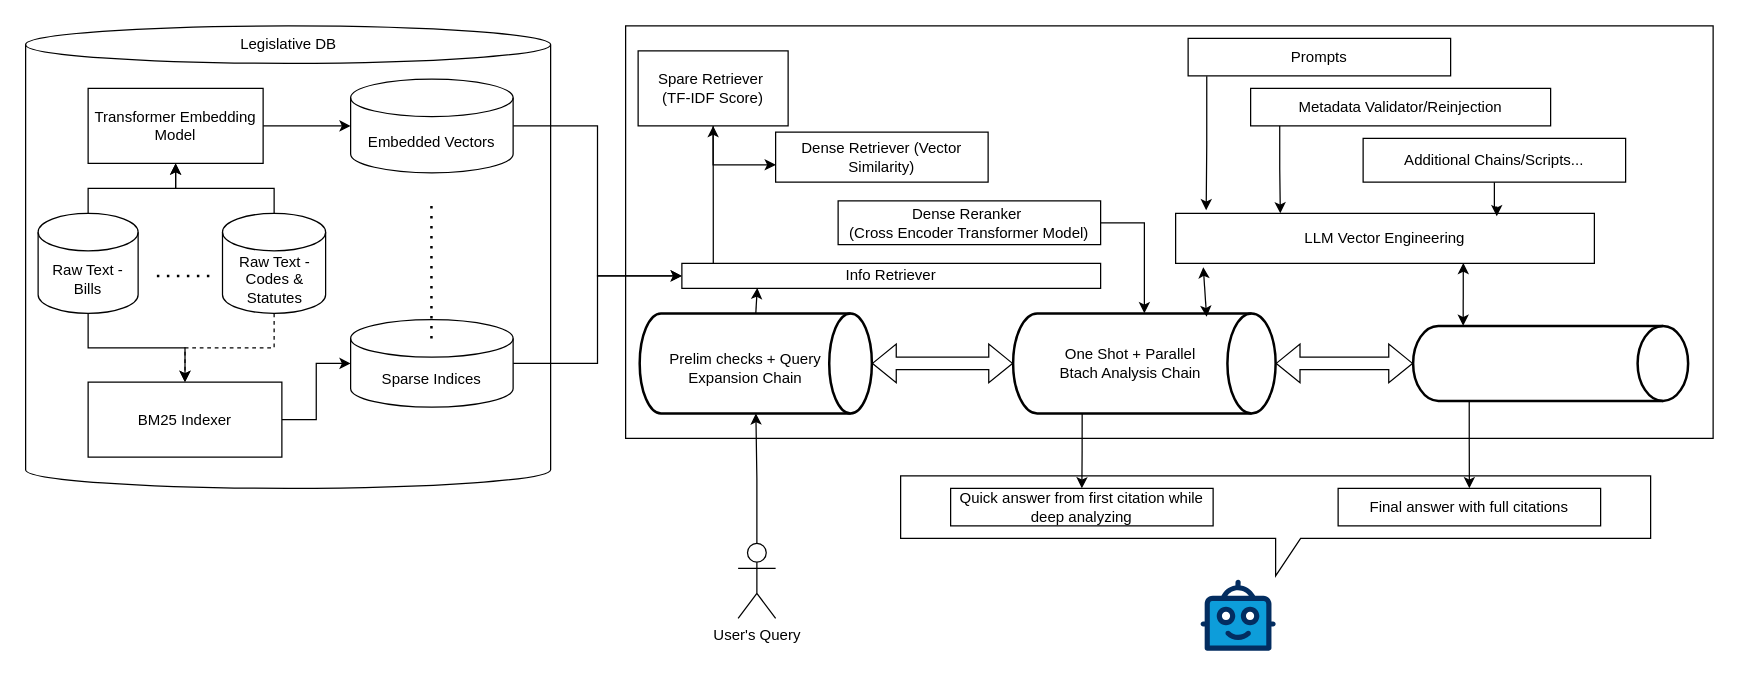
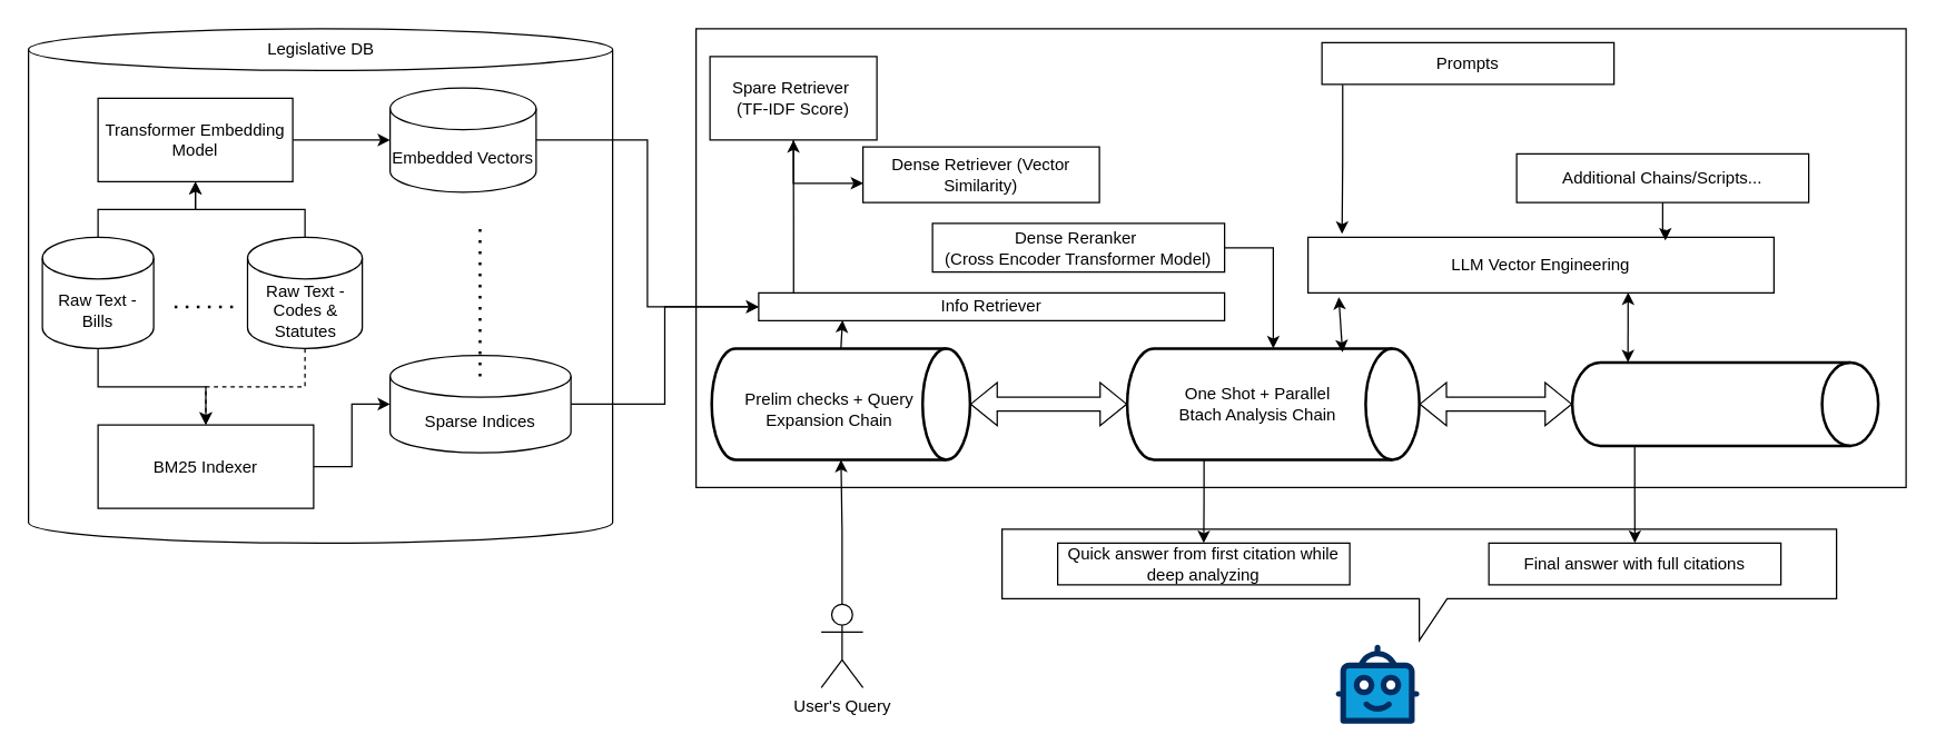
  <mxCell id="0" />
  <mxCell id="1" parent="0" />
  <mxCell id="2" value="" style="shape=callout;whiteSpace=wrap;html=1;perimeter=calloutPerimeter;" vertex="1" parent="1"><mxGeometry x="720" y="380" width="600" height="80" as="geometry" /></mxCell>
  <mxCell id="3" value="" style="rounded=0;whiteSpace=wrap;html=1;" vertex="1" parent="1"><mxGeometry x="500" y="20" width="870" height="330" as="geometry" /></mxCell>
  <mxCell id="4" value="" style="shape=cylinder3;whiteSpace=wrap;html=1;boundedLbl=1;backgroundOutline=1;size=15;" vertex="1" parent="1"><mxGeometry x="20" y="20" width="420" height="370" as="geometry" /></mxCell>
  <mxCell id="5" style="edgeStyle=orthogonalEdgeStyle;rounded=0;orthogonalLoop=1;jettySize=auto;html=1;" edge="1" parent="1" source="7" target="12"><mxGeometry relative="1" as="geometry" /></mxCell>
  <mxCell id="6" style="edgeStyle=orthogonalEdgeStyle;rounded=0;orthogonalLoop=1;jettySize=auto;html=1;" edge="1" parent="1" source="7" target="16"><mxGeometry relative="1" as="geometry" /></mxCell>
  <mxCell id="7" value="Raw Text - Bills" style="shape=cylinder3;whiteSpace=wrap;html=1;boundedLbl=1;backgroundOutline=1;size=15;" vertex="1" parent="1"><mxGeometry x="30" y="170" width="80" height="80" as="geometry" /></mxCell>
  <mxCell id="8" style="edgeStyle=orthogonalEdgeStyle;rounded=0;orthogonalLoop=1;jettySize=auto;html=1;" edge="1" parent="1" source="10" target="12"><mxGeometry relative="1" as="geometry" /></mxCell>
  <mxCell id="9" style="edgeStyle=orthogonalEdgeStyle;rounded=0;orthogonalLoop=1;jettySize=auto;html=1;dashed=1;" edge="1" parent="1" source="10" target="16"><mxGeometry relative="1" as="geometry" /></mxCell>
  <mxCell id="10" value="Raw Text - Codes &amp;amp; Statutes" style="shape=cylinder3;whiteSpace=wrap;html=1;boundedLbl=1;backgroundOutline=1;size=15;" vertex="1" parent="1"><mxGeometry x="177.5" y="170" width="82.5" height="80" as="geometry" /></mxCell>
  <mxCell id="11" style="edgeStyle=orthogonalEdgeStyle;rounded=0;orthogonalLoop=1;jettySize=auto;html=1;" edge="1" parent="1" source="12" target="14"><mxGeometry relative="1" as="geometry" /></mxCell>
  <mxCell id="12" value="Transformer Embedding Model" style="rounded=0;whiteSpace=wrap;html=1;" vertex="1" parent="1"><mxGeometry x="70" y="70" width="140" height="60" as="geometry" /></mxCell>
  <mxCell id="13" style="edgeStyle=orthogonalEdgeStyle;rounded=0;orthogonalLoop=1;jettySize=auto;html=1;entryX=0;entryY=0.5;entryDx=0;entryDy=0;" edge="1" parent="1" source="14" target="24"><mxGeometry relative="1" as="geometry" /></mxCell>
- <mxCell id="14" value="Embedded Vectors" style="shape=cylinder3;whiteSpace=wrap;html=1;boundedLbl=1;backgroundOutline=1;size=15;" vertex="1" parent="1"><mxGeometry x="280" y="62.5" width="130" height="75" as="geometry" /></mxCell>
+ <mxCell id="14" value="Embedded Vectors" style="shape=cylinder3;whiteSpace=wrap;html=1;boundedLbl=1;backgroundOutline=1;size=15;" vertex="1" parent="1"><mxGeometry x="280" y="62.5" width="105" height="75" as="geometry" /></mxCell>
  <mxCell id="15" style="edgeStyle=orthogonalEdgeStyle;rounded=0;orthogonalLoop=1;jettySize=auto;html=1;" edge="1" parent="1" source="16" target="18"><mxGeometry relative="1" as="geometry" /></mxCell>
  <mxCell id="16" value="&lt;div style=&quot;line-height: 100%;&quot;&gt;BM25 Indexer&lt;/div&gt;" style="rounded=0;whiteSpace=wrap;html=1;" vertex="1" parent="1"><mxGeometry x="70" y="305" width="155" height="60" as="geometry" /></mxCell>
  <mxCell id="17" style="edgeStyle=orthogonalEdgeStyle;rounded=0;orthogonalLoop=1;jettySize=auto;html=1;entryX=0;entryY=0.5;entryDx=0;entryDy=0;" edge="1" parent="1" source="18" target="24"><mxGeometry relative="1" as="geometry" /></mxCell>
  <mxCell id="18" value="Sparse Indices" style="shape=cylinder3;whiteSpace=wrap;html=1;boundedLbl=1;backgroundOutline=1;size=15;" vertex="1" parent="1"><mxGeometry x="280" y="255" width="130" height="70" as="geometry" /></mxCell>
  <mxCell id="19" style="edgeStyle=orthogonalEdgeStyle;rounded=0;orthogonalLoop=1;jettySize=auto;html=1;" edge="1" parent="1" source="20" target="30"><mxGeometry relative="1" as="geometry" /></mxCell>
  <mxCell id="20" value="User's Query" style="shape=umlActor;verticalLabelPosition=bottom;verticalAlign=top;html=1;outlineConnect=0;" vertex="1" parent="1"><mxGeometry x="590" y="434" width="30" height="60" as="geometry" /></mxCell>
  <mxCell id="21" value="Legislative DB" style="text;strokeColor=none;align=center;fillColor=none;html=1;verticalAlign=middle;whiteSpace=wrap;rounded=0;" vertex="1" parent="1"><mxGeometry x="142.5" y="20" width="175" height="30" as="geometry" /></mxCell>
  <mxCell id="22" value="" style="endArrow=none;dashed=1;html=1;dashPattern=1 3;strokeWidth=2;rounded=0;" edge="1" parent="1"><mxGeometry width="50" height="50" relative="1" as="geometry"><mxPoint x="125" y="220" as="sourcePoint" /><mxPoint x="170" y="220" as="targetPoint" /></mxGeometry></mxCell>
  <mxCell id="23" style="edgeStyle=orthogonalEdgeStyle;rounded=0;orthogonalLoop=1;jettySize=auto;html=1;exitX=0.075;exitY=0;exitDx=0;exitDy=0;exitPerimeter=0;" edge="1" parent="1" source="24" target="25"><mxGeometry relative="1" as="geometry" /></mxCell>
  <mxCell id="24" value="Info Retriever" style="rounded=0;whiteSpace=wrap;html=1;" vertex="1" parent="1"><mxGeometry x="545" y="210" width="335" height="20" as="geometry" /></mxCell>
  <mxCell id="25" value="&lt;div&gt;Spare Retriever&amp;nbsp;&lt;/div&gt;&lt;div&gt;(TF-IDF Score)&lt;/div&gt;" style="rounded=0;whiteSpace=wrap;html=1;" vertex="1" parent="1"><mxGeometry x="510" y="40" width="120" height="60" as="geometry" /></mxCell>
  <mxCell id="26" value="Dense Retriever (Vector Similarity)" style="rounded=0;whiteSpace=wrap;html=1;" vertex="1" parent="1"><mxGeometry x="620" y="105" width="170" height="40" as="geometry" /></mxCell>
  <mxCell id="27" style="edgeStyle=orthogonalEdgeStyle;rounded=0;orthogonalLoop=1;jettySize=auto;html=1;entryX=0.001;entryY=0.654;entryDx=0;entryDy=0;entryPerimeter=0;" edge="1" parent="1" source="25" target="26"><mxGeometry relative="1" as="geometry" /></mxCell>
  <mxCell id="28" style="edgeStyle=orthogonalEdgeStyle;rounded=0;orthogonalLoop=1;jettySize=auto;html=1;exitX=1;exitY=0.5;exitDx=0;exitDy=0;" edge="1" parent="1" source="29" target="32"><mxGeometry relative="1" as="geometry" /></mxCell>
  <mxCell id="29" value="&lt;div&gt;Dense Reranker&amp;nbsp;&lt;/div&gt;&lt;div&gt;(Cross Encoder Transformer Model)&lt;/div&gt;" style="rounded=0;whiteSpace=wrap;html=1;" vertex="1" parent="1"><mxGeometry x="670" y="160" width="210" height="35" as="geometry" /></mxCell>
  <mxCell id="30" value="" style="strokeWidth=2;html=1;shape=mxgraph.flowchart.direct_data;whiteSpace=wrap;" vertex="1" parent="1"><mxGeometry x="511.25" y="250" width="185.75" height="80" as="geometry" /></mxCell>
  <mxCell id="31" style="edgeStyle=orthogonalEdgeStyle;rounded=0;orthogonalLoop=1;jettySize=auto;html=1;exitX=0.263;exitY=0.987;exitDx=0;exitDy=0;exitPerimeter=0;entryX=0.5;entryY=0;entryDx=0;entryDy=0;" edge="1" parent="1" source="32" target="34"><mxGeometry relative="1" as="geometry" /></mxCell>
  <mxCell id="32" value="" style="strokeWidth=2;html=1;shape=mxgraph.flowchart.direct_data;whiteSpace=wrap;" vertex="1" parent="1"><mxGeometry x="810" y="250" width="210" height="80" as="geometry" /></mxCell>
  <mxCell id="33" value="" style="verticalLabelPosition=bottom;aspect=fixed;html=1;shape=mxgraph.salesforce.bots;" vertex="1" parent="1"><mxGeometry x="960" y="463" width="60" height="57" as="geometry" /></mxCell>
  <mxCell id="34" value="Quick answer from first citation while deep analyzing" style="rounded=0;whiteSpace=wrap;html=1;" vertex="1" parent="1"><mxGeometry x="760" y="390" width="210" height="30" as="geometry" /></mxCell>
  <mxCell id="35" style="edgeStyle=orthogonalEdgeStyle;rounded=0;orthogonalLoop=1;jettySize=auto;html=1;exitX=0.204;exitY=0.999;exitDx=0;exitDy=0;exitPerimeter=0;" edge="1" parent="1" source="36" target="46"><mxGeometry relative="1" as="geometry" /></mxCell>
  <mxCell id="36" value="" style="strokeWidth=2;html=1;shape=mxgraph.flowchart.direct_data;whiteSpace=wrap;" vertex="1" parent="1"><mxGeometry x="1130" y="260" width="220" height="60" as="geometry" /></mxCell>
  <mxCell id="37" value="" style="shape=flexArrow;endArrow=classic;startArrow=classic;html=1;rounded=0;entryX=0;entryY=0.5;entryDx=0;entryDy=0;entryPerimeter=0;exitX=1;exitY=0.5;exitDx=0;exitDy=0;exitPerimeter=0;" edge="1" parent="1" source="30" target="32"><mxGeometry width="100" height="100" relative="1" as="geometry"><mxPoint x="697.5" y="300" as="sourcePoint" /><mxPoint x="797.5" y="200" as="targetPoint" /></mxGeometry></mxCell>
  <mxCell id="38" value="" style="shape=flexArrow;endArrow=classic;startArrow=classic;html=1;rounded=0;entryX=0;entryY=0.5;entryDx=0;entryDy=0;entryPerimeter=0;exitX=1;exitY=0.5;exitDx=0;exitDy=0;exitPerimeter=0;" edge="1" parent="1" source="32" target="36"><mxGeometry width="100" height="100" relative="1" as="geometry"><mxPoint x="1080" y="240" as="sourcePoint" /><mxPoint x="1232" y="240" as="targetPoint" /></mxGeometry></mxCell>
  <mxCell id="39" value="LLM Vector Engineering" style="rounded=0;whiteSpace=wrap;html=1;" vertex="1" parent="1"><mxGeometry x="940" y="170" width="335" height="40" as="geometry" /></mxCell>
  <mxCell id="40" style="edgeStyle=orthogonalEdgeStyle;rounded=0;orthogonalLoop=1;jettySize=auto;html=1;entryX=0.073;entryY=-0.061;entryDx=0;entryDy=0;entryPerimeter=0;exitX=0.071;exitY=1.01;exitDx=0;exitDy=0;exitPerimeter=0;" edge="1" parent="1" source="41" target="39"><mxGeometry relative="1" as="geometry" /></mxCell>
  <mxCell id="41" value="Prompts" style="rounded=0;whiteSpace=wrap;html=1;" vertex="1" parent="1"><mxGeometry x="950" y="30" width="210" height="30" as="geometry" /></mxCell>
- <mxCell id="42" style="edgeStyle=orthogonalEdgeStyle;rounded=0;orthogonalLoop=1;jettySize=auto;html=1;entryX=0.25;entryY=0;entryDx=0;entryDy=0;exitX=0.097;exitY=0.93;exitDx=0;exitDy=0;exitPerimeter=0;" edge="1" parent="1" source="43" target="39"><mxGeometry relative="1" as="geometry"><mxPoint x="1024" y="120" as="sourcePoint" /></mxGeometry></mxCell>
- <mxCell id="43" value="Metadata Validator/Reinjection" style="rounded=0;whiteSpace=wrap;html=1;" vertex="1" parent="1"><mxGeometry x="1000" y="70" width="240" height="30" as="geometry" /></mxCell>
  <mxCell id="44" style="edgeStyle=orthogonalEdgeStyle;rounded=0;orthogonalLoop=1;jettySize=auto;html=1;entryX=0.767;entryY=0.059;entryDx=0;entryDy=0;entryPerimeter=0;" edge="1" parent="1" source="45" target="39"><mxGeometry relative="1" as="geometry" /></mxCell>
  <mxCell id="45" value="Additional Chains/Scripts..." style="rounded=0;whiteSpace=wrap;html=1;" vertex="1" parent="1"><mxGeometry x="1090" y="110" width="210" height="35" as="geometry" /></mxCell>
  <mxCell id="46" value="Final answer with full citations" style="rounded=0;whiteSpace=wrap;html=1;" vertex="1" parent="1"><mxGeometry x="1070" y="390" width="210" height="30" as="geometry" /></mxCell>
  <mxCell id="47" value="" style="endArrow=none;dashed=1;html=1;dashPattern=1 3;strokeWidth=2;rounded=0;" edge="1" parent="1"><mxGeometry width="50" height="50" relative="1" as="geometry"><mxPoint x="344.66" y="270" as="sourcePoint" /><mxPoint x="344.66" y="160" as="targetPoint" /></mxGeometry></mxCell>
  <mxCell id="48" value="" style="endArrow=classic;startArrow=classic;html=1;rounded=0;entryX=0.066;entryY=1.075;entryDx=0;entryDy=0;entryPerimeter=0;exitX=0.737;exitY=0.034;exitDx=0;exitDy=0;exitPerimeter=0;" edge="1" parent="1" source="32" target="39"><mxGeometry width="50" height="50" relative="1" as="geometry"><mxPoint x="930" y="250" as="sourcePoint" /><mxPoint x="980" y="200" as="targetPoint" /></mxGeometry></mxCell>
  <mxCell id="49" value="" style="endArrow=classic;startArrow=classic;html=1;rounded=0;entryX=0.687;entryY=0.991;entryDx=0;entryDy=0;entryPerimeter=0;exitX=0.182;exitY=-0.001;exitDx=0;exitDy=0;exitPerimeter=0;" edge="1" parent="1" source="36" target="39"><mxGeometry width="50" height="50" relative="1" as="geometry"><mxPoint x="930" y="250" as="sourcePoint" /><mxPoint x="980" y="200" as="targetPoint" /></mxGeometry></mxCell>
  <mxCell id="50" value="" style="endArrow=classic;html=1;rounded=0;exitX=0.5;exitY=0;exitDx=0;exitDy=0;exitPerimeter=0;entryX=0.18;entryY=0.981;entryDx=0;entryDy=0;entryPerimeter=0;" edge="1" parent="1" source="30" target="24"><mxGeometry width="50" height="50" relative="1" as="geometry"><mxPoint x="680" y="250" as="sourcePoint" /><mxPoint x="730" y="200" as="targetPoint" /></mxGeometry></mxCell>
  <mxCell id="51" value="Prelim checks + Query Expansion Chain" style="text;strokeColor=none;align=center;fillColor=none;html=1;verticalAlign=middle;whiteSpace=wrap;rounded=0;" vertex="1" parent="1"><mxGeometry x="534" y="279" width="124" height="30" as="geometry" /></mxCell>
  <mxCell id="52" value="One Shot + Parallel Btach Analysis Chain" style="text;strokeColor=none;align=center;fillColor=none;html=1;verticalAlign=middle;whiteSpace=wrap;rounded=0;" vertex="1" parent="1"><mxGeometry x="842" y="275" width="124" height="30" as="geometry" /></mxCell>
